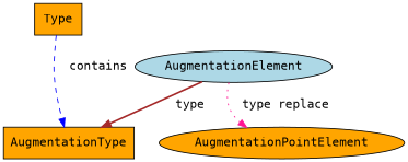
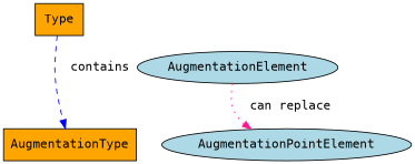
  digraph {
    fontname="DejaVu Sans Mono"
    rankdir=TB
    node [fillcolor=orange fontname="DejaVu Sans Mono" style=filled]
    edge [fontname="DejaVu Sans Mono"]
    n1 [label=Type shape=rect]
    n2 [fillcolor=lightblue label=AugmentationElement]
    n3 [label=AugmentationType shape=rect]
-   n4 [label=AugmentationPointElement]
+   n4 [fillcolor=lightblue label=AugmentationPointElement]
    subgraph sub_1 {
      rank=source
      n1
    }
    subgraph sub_2 {
      rank=same
      n2
    }
    n1 -> n3 [color=blue label="  contains" style=dashed]
-   n2 -> n3 [color=brown label="  type" style=bold]
-   n2 -> n4 [color=deeppink label="  type replace" style=dotted]
+   n2 -> n4 [color=deeppink label="  can replace" style=dotted]
    n4 -> n2 [style=invis]
  }
